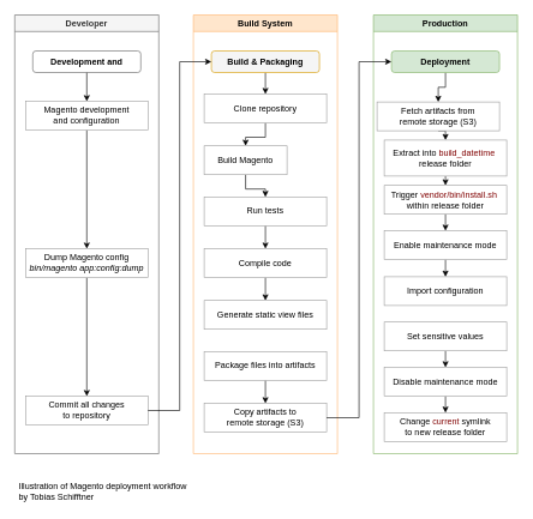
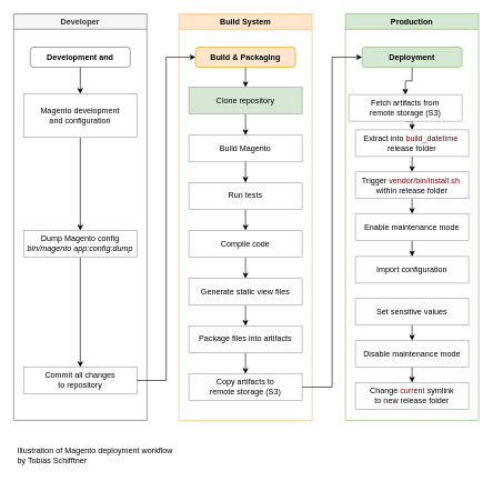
  <mxCell id="0" />
  <mxCell id="1" parent="0" />
  <mxCell id="2" value="Developer" style="swimlane;fillColor=#f5f5f5;strokeColor=#666666;fontColor=#333333;sketch=0;" vertex="1" parent="1"><mxGeometry x="20" y="20" width="200" height="610" as="geometry"><mxRectangle x="50" y="110" width="90" height="23" as="alternateBounds" /></mxGeometry></mxCell>
  <mxCell id="3" style="edgeStyle=orthogonalEdgeStyle;rounded=0;orthogonalLoop=1;jettySize=auto;html=1;exitX=0.5;exitY=1;exitDx=0;exitDy=0;entryX=0.5;entryY=0;entryDx=0;entryDy=0;sketch=0;" edge="1" parent="2" source="4" target="6"><mxGeometry relative="1" as="geometry" /></mxCell>
  <mxCell id="4" value="Development and" style="rounded=1;whiteSpace=wrap;strokeColor=#666666;sketch=0;fontStyle=1;glass=0;fillStyle=hachure;fillColor=none;labelBackgroundColor=none;labelBorderColor=none;html=1;" vertex="1" parent="2"><mxGeometry x="25" y="50" width="150" height="30" as="geometry" /></mxCell>
  <mxCell id="5" style="edgeStyle=orthogonalEdgeStyle;rounded=0;orthogonalLoop=1;jettySize=auto;html=1;exitX=0.5;exitY=1;exitDx=0;exitDy=0;entryX=0.5;entryY=0;entryDx=0;entryDy=0;sketch=0;" edge="1" parent="2" source="6" target="8"><mxGeometry relative="1" as="geometry" /></mxCell>
- <mxCell id="6" value="Magento development&lt;br&gt;and configuration" style="rounded=0;whiteSpace=wrap;html=1;sketch=0;strokeColor=#9E9E9E;" vertex="1" parent="2"><mxGeometry x="15" y="120" width="170" height="40" as="geometry" /></mxCell>
+ <mxCell id="6" value="Magento development&lt;br&gt;and configuration" style="rounded=0;whiteSpace=wrap;html=1;sketch=0;strokeColor=#9E9E9E;" vertex="1" parent="2"><mxGeometry x="15" y="120" width="170" height="65" as="geometry" /></mxCell>
  <mxCell id="7" style="edgeStyle=orthogonalEdgeStyle;rounded=0;orthogonalLoop=1;jettySize=auto;html=1;exitX=0.5;exitY=1;exitDx=0;exitDy=0;entryX=0.5;entryY=0;entryDx=0;entryDy=0;sketch=0;" edge="1" parent="2" source="8" target="9"><mxGeometry relative="1" as="geometry" /></mxCell>
  <mxCell id="8" value="Dump Magento config&lt;br&gt;&lt;i&gt;bin/magento app:config:dump&lt;/i&gt;" style="rounded=0;whiteSpace=wrap;html=1;sketch=0;strokeColor=#9E9E9E;" vertex="1" parent="2"><mxGeometry x="15" y="325" width="170" height="40" as="geometry" /></mxCell>
  <mxCell id="9" value="Commit all changes &lt;br&gt;to repository" style="rounded=0;whiteSpace=wrap;html=1;sketch=0;strokeColor=#9E9E9E;" vertex="1" parent="2"><mxGeometry x="15" y="530" width="170" height="40" as="geometry" /></mxCell>
  <mxCell id="10" value="Build System" style="swimlane;rounded=0;sketch=0;glass=0;shadow=0;fillColor=#ffe6cc;fillStyle=auto;separatorColor=none;collapsible=1;backgroundOutline=1;expand=1;container=0;strokeColor=#FFB570;" vertex="1" parent="1"><mxGeometry x="268" y="20" width="200" height="610" as="geometry"><mxRectangle x="330" y="110" width="110" height="23" as="alternateBounds" /></mxGeometry></mxCell>
  <mxCell id="11" style="edgeStyle=orthogonalEdgeStyle;rounded=0;orthogonalLoop=1;jettySize=auto;html=1;exitX=0.5;exitY=1;exitDx=0;exitDy=0;entryX=0.5;entryY=0;entryDx=0;entryDy=0;sketch=0;" edge="1" parent="10" source="12" target="25"><mxGeometry relative="1" as="geometry" /></mxCell>
- <mxCell id="12" value="Build &amp;amp; Packaging" style="rounded=1;whiteSpace=wrap;html=1;fillColor=#f5f5f5;strokeColor=#d79b00;sketch=0;fontStyle=1;" vertex="1" parent="10"><mxGeometry x="25" y="50" width="150" height="30" as="geometry" /></mxCell>
+ <mxCell id="12" value="Build &amp;amp; Packaging" style="rounded=1;whiteSpace=wrap;html=1;fillColor=#ffe6cc;strokeColor=#d79b00;sketch=0;fontStyle=1" vertex="1" parent="10"><mxGeometry x="25" y="50" width="150" height="30" as="geometry" /></mxCell>
  <mxCell id="13" style="edgeStyle=orthogonalEdgeStyle;rounded=0;orthogonalLoop=1;jettySize=auto;html=1;exitX=0.5;exitY=1;exitDx=0;exitDy=0;entryX=0.5;entryY=0;entryDx=0;entryDy=0;sketch=0;" edge="1" parent="10" source="14" target="16"><mxGeometry relative="1" as="geometry" /></mxCell>
- <mxCell id="14" value="Build Magento" style="rounded=0;whiteSpace=wrap;html=1;sketch=0;strokeColor=#9E9E9E;" vertex="1" parent="10"><mxGeometry x="15" y="182" width="115" height="40" as="geometry" /></mxCell>
+ <mxCell id="14" value="Build Magento" style="rounded=0;whiteSpace=wrap;html=1;sketch=0;strokeColor=#9E9E9E;" vertex="1" parent="10"><mxGeometry x="15" y="182" width="170" height="40" as="geometry" /></mxCell>
  <mxCell id="15" style="edgeStyle=orthogonalEdgeStyle;rounded=0;orthogonalLoop=1;jettySize=auto;html=1;exitX=0.5;exitY=1;exitDx=0;exitDy=0;entryX=0.5;entryY=0;entryDx=0;entryDy=0;sketch=0;" edge="1" parent="10" source="16" target="18"><mxGeometry relative="1" as="geometry" /></mxCell>
  <mxCell id="16" value="Run tests" style="rounded=0;whiteSpace=wrap;html=1;sketch=0;strokeColor=#9E9E9E;" vertex="1" parent="10"><mxGeometry x="15" y="253" width="170" height="40" as="geometry" /></mxCell>
  <mxCell id="17" style="edgeStyle=orthogonalEdgeStyle;rounded=0;orthogonalLoop=1;jettySize=auto;html=1;exitX=0.5;exitY=1;exitDx=0;exitDy=0;entryX=0.5;entryY=0;entryDx=0;entryDy=0;sketch=0;" edge="1" parent="10" source="18" target="20"><mxGeometry relative="1" as="geometry" /></mxCell>
  <mxCell id="18" value="Compile code" style="rounded=0;whiteSpace=wrap;html=1;sketch=0;strokeColor=#9E9E9E;" vertex="1" parent="10"><mxGeometry x="15" y="325" width="170" height="40" as="geometry" /></mxCell>
+ <mxCell id="19" style="edgeStyle=orthogonalEdgeStyle;rounded=0;orthogonalLoop=1;jettySize=auto;html=1;exitX=0.5;exitY=1;exitDx=0;exitDy=0;entryX=0.5;entryY=0;entryDx=0;entryDy=0;sketch=0;" edge="1" parent="10" source="20" target="22"><mxGeometry relative="1" as="geometry" /></mxCell>
  <mxCell id="20" value="Generate static view files" style="rounded=0;whiteSpace=wrap;html=1;sketch=0;strokeColor=#9E9E9E;" vertex="1" parent="10"><mxGeometry x="15" y="397" width="170" height="40" as="geometry" /></mxCell>
  <mxCell id="21" style="edgeStyle=orthogonalEdgeStyle;rounded=0;orthogonalLoop=1;jettySize=auto;html=1;exitX=0.5;exitY=1;exitDx=0;exitDy=0;entryX=0.5;entryY=0;entryDx=0;entryDy=0;sketch=0;" edge="1" parent="10" source="22" target="23"><mxGeometry relative="1" as="geometry" /></mxCell>
  <mxCell id="22" value="Package files into artifacts" style="rounded=0;whiteSpace=wrap;html=1;sketch=0;strokeColor=#9E9E9E;" vertex="1" parent="10"><mxGeometry x="15" y="468" width="170" height="40" as="geometry" /></mxCell>
  <mxCell id="23" value="Copy artifacts to&lt;br&gt;remote storage (S3)" style="rounded=0;whiteSpace=wrap;html=1;sketch=0;strokeColor=#9E9E9E;" vertex="1" parent="10"><mxGeometry x="15" y="540" width="170" height="40" as="geometry" /></mxCell>
  <mxCell id="24" style="edgeStyle=orthogonalEdgeStyle;rounded=0;orthogonalLoop=1;jettySize=auto;html=1;exitX=0.5;exitY=1;exitDx=0;exitDy=0;entryX=0.5;entryY=0;entryDx=0;entryDy=0;sketch=0;" edge="1" parent="10" source="25" target="14"><mxGeometry relative="1" as="geometry" /></mxCell>
- <mxCell id="25" value="Clone repository" style="rounded=0;whiteSpace=wrap;html=1;sketch=0;strokeColor=#9E9E9E;" vertex="1" parent="10"><mxGeometry x="15" y="110" width="170" height="40" as="geometry" /></mxCell>
+ <mxCell id="25" value="Clone repository" style="rounded=0;whiteSpace=wrap;html=1;sketch=0;strokeColor=#9E9E9E;fillColor=#d5e8d4;" vertex="1" parent="10"><mxGeometry x="15" y="110" width="170" height="40" as="geometry" /></mxCell>
  <mxCell id="26" value="Production" style="swimlane;fillColor=#d5e8d4;strokeColor=#82b366;sketch=0;" vertex="1" parent="1"><mxGeometry x="518" y="20" width="200" height="610" as="geometry"><mxRectangle x="610" y="110" width="100" height="23" as="alternateBounds" /></mxGeometry></mxCell>
  <mxCell id="27" style="edgeStyle=orthogonalEdgeStyle;rounded=0;orthogonalLoop=1;jettySize=auto;html=1;exitX=0.5;exitY=1;exitDx=0;exitDy=0;entryX=0.5;entryY=0;entryDx=0;entryDy=0;sketch=0;" edge="1" parent="26" source="28" target="30"><mxGeometry relative="1" as="geometry" /></mxCell>
  <mxCell id="28" value="Deployment" style="rounded=1;whiteSpace=wrap;html=1;fillColor=#d5e8d4;strokeColor=#82b366;sketch=0;fontStyle=1" vertex="1" parent="26"><mxGeometry x="25" y="50" width="150" height="30" as="geometry" /></mxCell>
  <mxCell id="29" style="edgeStyle=orthogonalEdgeStyle;rounded=0;orthogonalLoop=1;jettySize=auto;html=1;exitX=0.5;exitY=1;exitDx=0;exitDy=0;entryX=0.5;entryY=0;entryDx=0;entryDy=0;sketch=0;" edge="1" parent="26" source="30" target="32"><mxGeometry relative="1" as="geometry" /></mxCell>
  <mxCell id="30" value="Fetch artifacts from &lt;br&gt;remote storage (S3)" style="rounded=0;whiteSpace=wrap;html=1;sketch=0;strokeColor=#9E9E9E;" vertex="1" parent="26"><mxGeometry x="5" y="121" width="170" height="40" as="geometry" /></mxCell>
  <mxCell id="31" style="edgeStyle=orthogonalEdgeStyle;rounded=0;orthogonalLoop=1;jettySize=auto;html=1;exitX=0.5;exitY=1;exitDx=0;exitDy=0;entryX=0.5;entryY=0;entryDx=0;entryDy=0;sketch=0;" edge="1" parent="26" source="32" target="34"><mxGeometry relative="1" as="geometry" /></mxCell>
- <mxCell id="32" value="Extract into&lt;font color=&quot;#800000&quot;&gt;&lt;span style=&quot;background-color: rgb(255 , 255 , 255)&quot;&gt;&amp;nbsp;&lt;/span&gt;&lt;/font&gt;&lt;span style=&quot;color: rgb(128 , 0 , 0) ; background-color: rgb(255 , 255 , 255)&quot;&gt;build_datetime&amp;nbsp;&lt;/span&gt;&lt;font color=&quot;#800000&quot;&gt;&lt;span style=&quot;background-color: rgb(255 , 255 , 255)&quot;&gt;&lt;br&gt;&lt;/span&gt;&lt;/font&gt;release folder" style="rounded=0;whiteSpace=wrap;html=1;sketch=0;strokeColor=#9E9E9E;" vertex="1" parent="26"><mxGeometry x="15" y="174" width="170" height="50" as="geometry" /></mxCell>
+ <mxCell id="32" value="Extract into&lt;font color=&quot;#800000&quot;&gt;&lt;span style=&quot;background-color: rgb(255 , 255 , 255)&quot;&gt;&amp;nbsp;&lt;/span&gt;&lt;/font&gt;&lt;span style=&quot;color: rgb(128 , 0 , 0) ; background-color: rgb(255 , 255 , 255)&quot;&gt;build_datetime&amp;nbsp;&lt;/span&gt;&lt;font color=&quot;#800000&quot;&gt;&lt;span style=&quot;background-color: rgb(255 , 255 , 255)&quot;&gt;&lt;br&gt;&lt;/span&gt;&lt;/font&gt;release folder" style="rounded=0;whiteSpace=wrap;html=1;sketch=0;strokeColor=#9E9E9E;" vertex="1" parent="26"><mxGeometry x="15" y="174" width="170" height="40" as="geometry" /></mxCell>
  <mxCell id="33" style="edgeStyle=orthogonalEdgeStyle;rounded=0;orthogonalLoop=1;jettySize=auto;html=1;exitX=0.5;exitY=1;exitDx=0;exitDy=0;entryX=0.5;entryY=0;entryDx=0;entryDy=0;sketch=0;" edge="1" parent="26" source="34" target="42"><mxGeometry relative="1" as="geometry" /></mxCell>
  <mxCell id="34" value="Trigger&amp;nbsp;&lt;span style=&quot;color: rgb(128 , 0 , 0) ; background-color: rgb(255 , 255 , 255)&quot;&gt;vendor/bin/install.sh&amp;nbsp;&lt;br&gt;&lt;/span&gt;&lt;span&gt;within release folder&lt;/span&gt;" style="rounded=0;whiteSpace=wrap;html=1;sketch=0;strokeColor=#9E9E9E;" vertex="1" parent="26"><mxGeometry x="15" y="237" width="170" height="40" as="geometry" /></mxCell>
  <mxCell id="35" value="Import configuration" style="rounded=0;whiteSpace=wrap;html=1;sketch=0;strokeColor=#9E9E9E;" vertex="1" parent="26"><mxGeometry x="15" y="364" width="170" height="40" as="geometry" /></mxCell>
  <mxCell id="36" style="edgeStyle=orthogonalEdgeStyle;rounded=0;orthogonalLoop=1;jettySize=auto;html=1;exitX=0.5;exitY=1;exitDx=0;exitDy=0;entryX=0.5;entryY=0;entryDx=0;entryDy=0;sketch=0;" edge="1" parent="26" source="37" target="39"><mxGeometry relative="1" as="geometry" /></mxCell>
  <mxCell id="37" value="Set sensitive values" style="rounded=0;whiteSpace=wrap;html=1;sketch=0;strokeColor=#9E9E9E;" vertex="1" parent="26"><mxGeometry x="15" y="427" width="170" height="40" as="geometry" /></mxCell>
  <mxCell id="38" style="edgeStyle=orthogonalEdgeStyle;rounded=0;orthogonalLoop=1;jettySize=auto;html=1;exitX=0.5;exitY=1;exitDx=0;exitDy=0;entryX=0.5;entryY=0;entryDx=0;entryDy=0;sketch=0;" edge="1" parent="26" source="39" target="40"><mxGeometry relative="1" as="geometry" /></mxCell>
  <mxCell id="39" value="Disable maintenance mode" style="rounded=0;whiteSpace=wrap;html=1;sketch=0;strokeColor=#9E9E9E;" vertex="1" parent="26"><mxGeometry x="15" y="490" width="170" height="40" as="geometry" /></mxCell>
  <mxCell id="40" value="Change&amp;nbsp;&lt;span style=&quot;color: rgb(128 , 0 , 0) ; background-color: rgb(255 , 255 , 255)&quot;&gt;current&lt;/span&gt;&amp;nbsp;symlink &lt;br&gt;to new release folder" style="rounded=0;whiteSpace=wrap;html=1;sketch=0;strokeColor=#9E9E9E;" vertex="1" parent="26"><mxGeometry x="15" y="553" width="170" height="40" as="geometry" /></mxCell>
  <mxCell id="41" style="edgeStyle=orthogonalEdgeStyle;rounded=0;orthogonalLoop=1;jettySize=auto;html=1;exitX=0.5;exitY=1;exitDx=0;exitDy=0;entryX=0.5;entryY=0;entryDx=0;entryDy=0;sketch=0;" edge="1" parent="26" source="42" target="35"><mxGeometry relative="1" as="geometry" /></mxCell>
  <mxCell id="42" value="Enable maintenance mode" style="rounded=0;whiteSpace=wrap;html=1;sketch=0;strokeColor=#9E9E9E;" vertex="1" parent="26"><mxGeometry x="15" y="300" width="170" height="40" as="geometry" /></mxCell>
  <mxCell id="43" style="edgeStyle=orthogonalEdgeStyle;rounded=0;orthogonalLoop=1;jettySize=auto;html=1;exitX=1;exitY=0.5;exitDx=0;exitDy=0;entryX=0;entryY=0.5;entryDx=0;entryDy=0;sketch=0;" edge="1" parent="1" source="9" target="12"><mxGeometry relative="1" as="geometry" /></mxCell>
  <mxCell id="44" style="edgeStyle=orthogonalEdgeStyle;rounded=0;orthogonalLoop=1;jettySize=auto;html=1;exitX=1;exitY=0.5;exitDx=0;exitDy=0;entryX=0;entryY=0.5;entryDx=0;entryDy=0;sketch=0;" edge="1" parent="1" source="23" target="28"><mxGeometry relative="1" as="geometry" /></mxCell>
  <mxCell id="45" value="&lt;div style=&quot;text-align: left&quot;&gt;&lt;span&gt;Illustration of Magento deployment workflow&lt;/span&gt;&lt;/div&gt;&lt;div style=&quot;text-align: left&quot;&gt;&lt;span&gt;by Tobias Schifftner&lt;/span&gt;&lt;/div&gt;" style="text;html=1;align=center;verticalAlign=middle;resizable=0;points=[];autosize=1;fontColor=#000000;" vertex="1" parent="1"><mxGeometry x="20" y="667" width="243" height="32" as="geometry" /></mxCell>
